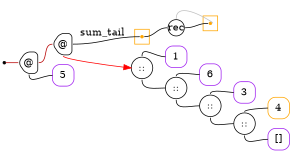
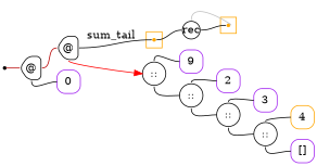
  digraph {
    labeldistance=0
    nodesep=.175
    rankdir=LR
    ranksep=.175
    node [color="#000000" fixedsize=true orientation=90 shape=square style=rounded]
    edge [arrowhead=none arrowtail=none headport=w tailport=s]
    ndcluster_nd60 [color=orange shape=point style=""]
    ndcluster_nd140 [color=orange shape=point style=""]
    n3 [height=.3 label=rec shape=circle width=.3 orientation=""]
    nd1 [shape=point color="" orientation="" style=""]
    n5 [height=.4 label="@" shape=house width=.4]
    n6 [height=.4 label="@" shape=house width=.4]
-   n7 [color=purple height=.4 label=5 width=.4]
+   n7 [color=purple height=.4 label=0 width=.4]
    n8 [height=.4 label="::" shape=circle width=.4 orientation=""]
-   n9 [color=purple height=.4 label=1 width=.4]
+   n9 [color=purple height=.4 label=9 width=.4]
    n10 [height=.4 label="::" shape=circle width=.4 orientation=""]
-   n11 [color=purple height=.4 label=6 width=.4]
+   n11 [color=purple height=.4 label=2 width=.4]
    n12 [height=.4 label="::" shape=circle width=.4 orientation=""]
    n13 [color=purple height=.4 label=3 width=.4]
    n14 [height=.4 label="::" shape=circle width=.4 orientation=""]
    n15 [color=orange height=.4 label=4 width=.4]
    n16 [color=purple height=.4 label="[]" width=.4]
    subgraph cluster_1 {
      color=orange
      style=fill
      ndcluster_nd60
    }
    subgraph cluster_2 {
      color=orange
      style=fill
      ndcluster_nd140
    }
    ndcluster_nd60 -> n3 [color=black tailport=e]
    n3 -> ndcluster_nd140 [color=grey dir=back headport=e tailport=n]
    n3 -> ndcluster_nd140 [tailport=e]
    nd1 -> n5 [color="#b70000" tailport=e]
    n5 -> n6 [color="#b70000" tailport=e]
    n5 -> n7
    n6 -> ndcluster_nd60 [label=sum_tail tailport=e]
    n6 -> n8 [arrowhead=normal color=red]
    n8 -> n9 [tailport=n]
    n8 -> n10
    n10 -> n11 [tailport=n]
    n10 -> n12
    n12 -> n13 [tailport=n]
    n12 -> n14
    n14 -> n15 [tailport=n]
    n14 -> n16
  }
